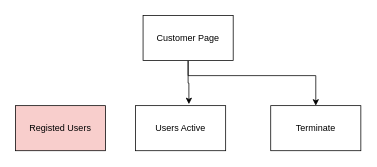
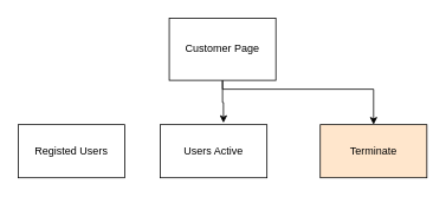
  <mxCell id="0" />
  <mxCell id="1" parent="0" />
  <mxCell id="2" style="edgeStyle=orthogonalEdgeStyle;rounded=0;orthogonalLoop=1;jettySize=auto;html=1;entryX=0.592;entryY=-0.033;entryDx=0;entryDy=0;entryPerimeter=0;" edge="1" parent="1" source="4" target="6"><mxGeometry relative="1" as="geometry" /></mxCell>
  <mxCell id="3" style="edgeStyle=orthogonalEdgeStyle;rounded=0;orthogonalLoop=1;jettySize=auto;html=1;" edge="1" parent="1" source="4" target="7"><mxGeometry relative="1" as="geometry"><Array as="points"><mxPoint x="250" y="100" /><mxPoint x="420" y="100" /></Array></mxGeometry></mxCell>
- <mxCell id="4" value="Customer Page" style="rounded=0;whiteSpace=wrap;html=1;" vertex="1" parent="1"><mxGeometry x="190" y="20" width="120" height="60" as="geometry" /></mxCell>
- <mxCell id="5" value="Registed Users" style="rounded=0;whiteSpace=wrap;html=1;fillColor=#f8cecc;" vertex="1" parent="1"><mxGeometry x="20" y="140" width="120" height="60" as="geometry" /></mxCell>
+ <mxCell id="4" value="Customer Page" style="rounded=0;whiteSpace=wrap;html=1;" vertex="1" parent="1"><mxGeometry x="190" y="20" width="120" height="70" as="geometry" /></mxCell>
+ <mxCell id="5" value="Registed Users" style="rounded=0;whiteSpace=wrap;html=1;" vertex="1" parent="1"><mxGeometry x="20" y="140" width="120" height="60" as="geometry" /></mxCell>
  <mxCell id="6" value="Users Active" style="whiteSpace=wrap;html=1;" vertex="1" parent="1"><mxGeometry x="180" y="140" width="120" height="60" as="geometry" /></mxCell>
- <mxCell id="7" value="Terminate" style="rounded=0;whiteSpace=wrap;html=1;" vertex="1" parent="1"><mxGeometry x="360" y="140" width="120" height="60" as="geometry" /></mxCell>
+ <mxCell id="7" value="Terminate" style="rounded=0;whiteSpace=wrap;html=1;fillColor=#ffe6cc;" vertex="1" parent="1"><mxGeometry x="360" y="140" width="120" height="60" as="geometry" /></mxCell>
